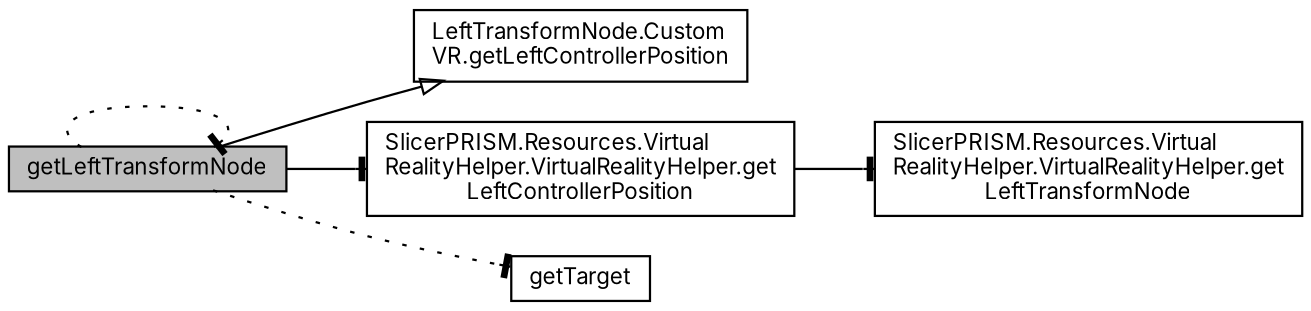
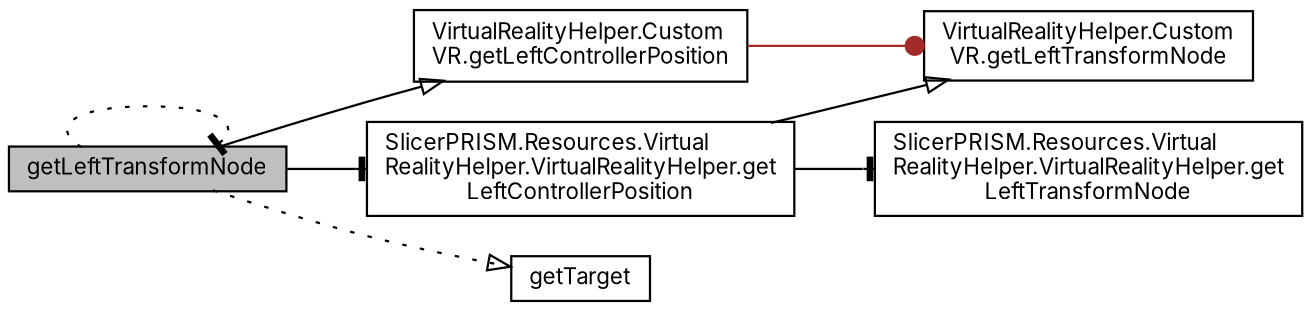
  digraph {
    fontname=Inter
    rankdir=LR
    node [color=black fontname=Inter fontsize=10 shape=record]
    edge [arrowhead=tee color=black fontname=Inter fontsize=10 labelfontname=Helvetica labelfontsize=10 style=solid]
    n1 [fillcolor=grey75 fontcolor=black height=0.2 label=getLeftTransformNode style=filled width=0.4]
-   n2 [height=0.2 label="LeftTransformNode.Custom\lVR.getLeftControllerPosition" width=0.4]
+   n2 [height=0.2 label="VirtualRealityHelper.Custom\lVR.getLeftControllerPosition" width=0.4]
    n3 [height=0.2 label="SlicerPRISM.Resources.Virtual\lRealityHelper.VirtualRealityHelper.get\lLeftControllerPosition" width=0.4]
    n4 [height=0.2 label=getTarget width=0.4]
+   n5 [height=0.2 label="VirtualRealityHelper.Custom\lVR.getLeftTransformNode" width=0.4]
    n6 [height=0.2 label="SlicerPRISM.Resources.Virtual\lRealityHelper.VirtualRealityHelper.get\lLeftTransformNode" width=0.4]
    n1 -> n1 [style=dotted]
    n1 -> n2 [arrowhead=onormal]
    n1 -> n3
-   n1 -> n4 [style=dotted]
+   n1 -> n4 [arrowhead=onormal style=dotted]
+   n2 -> n5 [arrowhead=dot color=brown]
+   n3 -> n5 [arrowhead=onormal]
    n3 -> n6
  }
